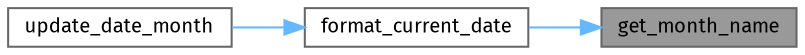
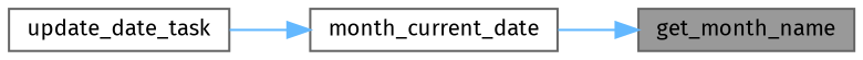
  digraph {
    fontname="Fira Sans"
    rankdir=RL
    node [color=grey40 fillcolor=white fontname="Fira Sans" fontsize=10 shape=box style=filled]
    edge [color=steelblue1 dir=back fontname="Fira Sans" fontsize=10 labelfontname=Helvetica labelfontsize=10 style=solid]
    n1 [color=gray40 fillcolor=grey60 fontcolor=black height=0.2 label=get_month_name width=0.4]
-   n2 [height=0.2 label=format_current_date width=0.4]
-   n3 [height=0.2 label=update_date_month width=0.4]
+   n2 [height=0.2 label=month_current_date width=0.4]
+   n3 [height=0.2 label=update_date_task width=0.4]
    n1 -> n2
    n2 -> n3
  }
